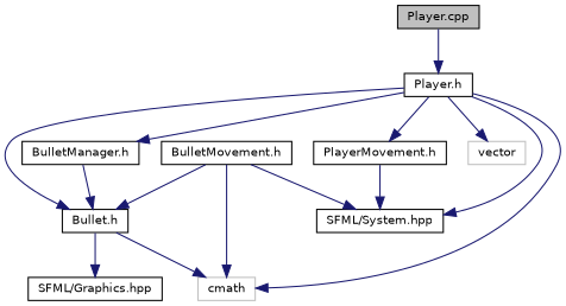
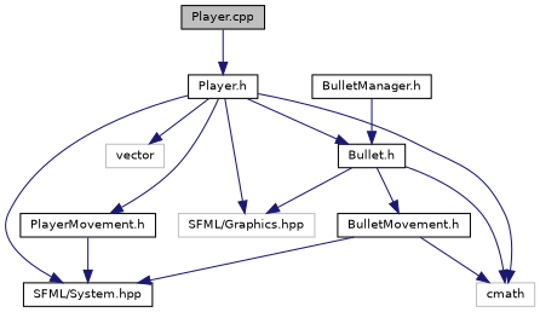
  digraph {
    node [color=black fillcolor=white fontname=Helvetica fontsize=10 shape=record style=filled]
    edge [color=midnightblue fontname=Helvetica fontsize=10 labelfontname=Helvetica labelfontsize=10 style=solid]
    n1 [fillcolor=grey75 fontcolor=black height=0.2 label="Player.cpp" width=0.4]
    n2 [height=0.2 label="Player.h" width=0.4]
    n3 [color=grey75 height=0.2 label=vector width=0.4]
    n4 [height=0.2 label="SFML/System.hpp" width=0.4]
    n5 [height=0.2 label="Bullet.h" width=0.4]
    n6 [color=grey75 height=0.2 label=cmath width=0.4]
    n7 [height=0.2 label="BulletManager.h" width=0.4]
    n8 [height=0.2 label="PlayerMovement.h" width=0.4]
    n9 [height=0.2 label="BulletMovement.h" width=0.4]
-   n10 [height=0.2 label="SFML/Graphics.hpp" width=0.4]
+   n10 [color=grey75 height=0.2 label="SFML/Graphics.hpp" width=0.4]
    n1 -> n2
    n2 -> n3
    n2 -> n4
    n2 -> n5
    n2 -> n6
-   n2 -> n7
+   n2 -> n10
    n2 -> n8
    n5 -> n6
-   n9 -> n5
+   n5 -> n9
    n5 -> n10
    n7 -> n5
    n8 -> n4
    n9 -> n4
    n9 -> n6
  }
